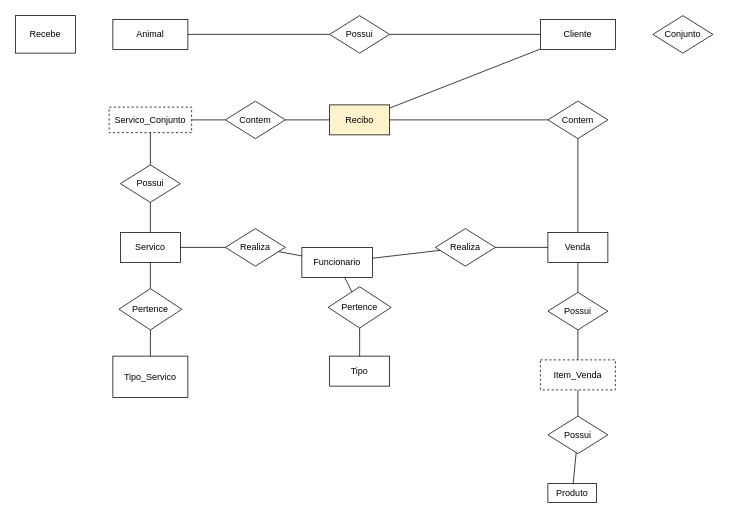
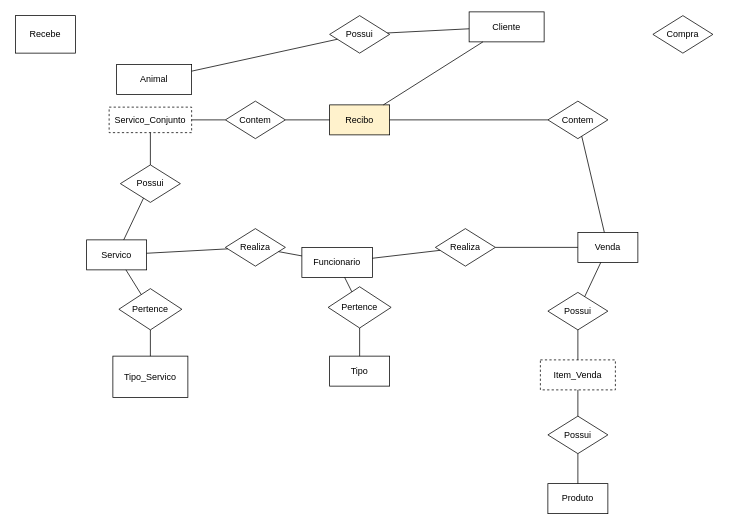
  <mxCell id="0" />
  <mxCell id="1" parent="0" />
  <mxCell id="2" value="Recibo" style="rounded=0;whiteSpace=wrap;html=1;fillColor=#fff2cc;" vertex="1" parent="1"><mxGeometry x="439" y="139" width="80" height="40" as="geometry" /></mxCell>
  <mxCell id="3" value="Funcionario" style="rounded=0;whiteSpace=wrap;html=1;" vertex="1" parent="1"><mxGeometry x="402" y="329" width="94" height="40" as="geometry" /></mxCell>
  <mxCell id="4" value="Tipo" style="rounded=0;whiteSpace=wrap;html=1;" vertex="1" parent="1"><mxGeometry x="439" y="474" width="80" height="40" as="geometry" /></mxCell>
- <mxCell id="5" value="Venda" style="rounded=0;whiteSpace=wrap;html=1;" vertex="1" parent="1"><mxGeometry x="730" y="309" width="80" height="40" as="geometry" /></mxCell>
+ <mxCell id="5" value="Venda" style="rounded=0;whiteSpace=wrap;html=1;" vertex="1" parent="1"><mxGeometry x="770" y="309" width="80" height="40" as="geometry" /></mxCell>
  <mxCell id="6" value="Item_Venda" style="rounded=0;whiteSpace=wrap;html=1;dashed=1;" vertex="1" parent="1"><mxGeometry x="720" y="479" width="100" height="40" as="geometry" /></mxCell>
- <mxCell id="7" value="Produto" style="rounded=0;whiteSpace=wrap;html=1;" vertex="1" parent="1"><mxGeometry x="730" y="644" width="65" height="25" as="geometry" /></mxCell>
- <mxCell id="8" value="Servico" style="rounded=0;whiteSpace=wrap;html=1;" vertex="1" parent="1"><mxGeometry x="160" y="309" width="80" height="40" as="geometry" /></mxCell>
+ <mxCell id="7" value="Produto" style="rounded=0;whiteSpace=wrap;html=1;" vertex="1" parent="1"><mxGeometry x="730" y="644" width="80" height="40" as="geometry" /></mxCell>
+ <mxCell id="8" value="Servico" style="rounded=0;whiteSpace=wrap;html=1;" vertex="1" parent="1"><mxGeometry x="115" y="319" width="80" height="40" as="geometry" /></mxCell>
  <mxCell id="9" value="Tipo_Servico" style="rounded=0;whiteSpace=wrap;html=1;" vertex="1" parent="1"><mxGeometry x="150" y="474" width="100" height="55" as="geometry" /></mxCell>
  <mxCell id="10" value="Servico_Conjunto" style="rounded=0;whiteSpace=wrap;html=1;dashed=1;" vertex="1" parent="1"><mxGeometry x="145" y="142" width="110" height="34" as="geometry" /></mxCell>
- <mxCell id="11" value="Animal" style="rounded=0;whiteSpace=wrap;html=1;" vertex="1" parent="1"><mxGeometry x="150" y="25" width="100" height="40" as="geometry" /></mxCell>
- <mxCell id="12" value="Cliente" style="rounded=0;whiteSpace=wrap;html=1;" vertex="1" parent="1"><mxGeometry x="720" y="25" width="100" height="40" as="geometry" /></mxCell>
+ <mxCell id="11" value="Animal" style="rounded=0;whiteSpace=wrap;html=1;" vertex="1" parent="1"><mxGeometry x="155" y="85" width="100" height="40" as="geometry" /></mxCell>
+ <mxCell id="12" value="Cliente" style="rounded=0;whiteSpace=wrap;html=1;" vertex="1" parent="1"><mxGeometry x="625" y="15" width="100" height="40" as="geometry" /></mxCell>
  <mxCell id="13" value="Possui" style="rhombus;whiteSpace=wrap;html=1;" vertex="1" parent="1"><mxGeometry x="730" y="554" width="80" height="50" as="geometry" /></mxCell>
  <mxCell id="14" value="" style="endArrow=none;html=1;rounded=0;" edge="1" parent="1" source="13" target="6"><mxGeometry width="50" height="50" relative="1" as="geometry"><mxPoint x="550" y="529" as="sourcePoint" /><mxPoint x="600" y="479" as="targetPoint" /></mxGeometry></mxCell>
  <mxCell id="15" value="" style="endArrow=none;html=1;rounded=0;" edge="1" parent="1" source="13" target="7"><mxGeometry width="50" height="50" relative="1" as="geometry"><mxPoint x="550" y="529" as="sourcePoint" /><mxPoint x="600" y="479" as="targetPoint" /></mxGeometry></mxCell>
  <mxCell id="16" value="Possui" style="rhombus;whiteSpace=wrap;html=1;" vertex="1" parent="1"><mxGeometry x="730" y="389" width="80" height="50" as="geometry" /></mxCell>
  <mxCell id="17" value="" style="endArrow=none;html=1;rounded=0;" edge="1" parent="1" source="6" target="16"><mxGeometry width="50" height="50" relative="1" as="geometry"><mxPoint x="550" y="509" as="sourcePoint" /><mxPoint x="600" y="459" as="targetPoint" /></mxGeometry></mxCell>
  <mxCell id="18" value="" style="endArrow=none;html=1;rounded=0;" edge="1" parent="1" source="16" target="5"><mxGeometry width="50" height="50" relative="1" as="geometry"><mxPoint x="550" y="509" as="sourcePoint" /><mxPoint x="600" y="459" as="targetPoint" /></mxGeometry></mxCell>
  <mxCell id="19" value="Pertence" style="rhombus;whiteSpace=wrap;html=1;" vertex="1" parent="1"><mxGeometry x="437" y="381.5" width="84" height="55" as="geometry" /></mxCell>
  <mxCell id="20" value="" style="endArrow=none;html=1;rounded=0;" edge="1" parent="1" source="3" target="19"><mxGeometry width="50" height="50" relative="1" as="geometry"><mxPoint x="455" y="334" as="sourcePoint" /><mxPoint x="505" y="284" as="targetPoint" /></mxGeometry></mxCell>
  <mxCell id="21" value="" style="endArrow=none;html=1;rounded=0;" edge="1" parent="1" source="19" target="4"><mxGeometry width="50" height="50" relative="1" as="geometry"><mxPoint x="455" y="334" as="sourcePoint" /><mxPoint x="505" y="284" as="targetPoint" /></mxGeometry></mxCell>
  <mxCell id="22" value="Pertence" style="rhombus;whiteSpace=wrap;html=1;" vertex="1" parent="1"><mxGeometry x="158" y="384" width="84" height="55" as="geometry" /></mxCell>
  <mxCell id="23" value="" style="endArrow=none;html=1;rounded=0;" edge="1" parent="1" source="22" target="8"><mxGeometry width="50" height="50" relative="1" as="geometry"><mxPoint x="380" y="334" as="sourcePoint" /><mxPoint x="430" y="284" as="targetPoint" /></mxGeometry></mxCell>
  <mxCell id="24" value="" style="endArrow=none;html=1;rounded=0;" edge="1" parent="1" source="9" target="22"><mxGeometry width="50" height="50" relative="1" as="geometry"><mxPoint x="380" y="334" as="sourcePoint" /><mxPoint x="430" y="284" as="targetPoint" /></mxGeometry></mxCell>
  <mxCell id="25" value="Possui" style="rhombus;whiteSpace=wrap;html=1;" vertex="1" parent="1"><mxGeometry x="160" y="219" width="80" height="50" as="geometry" /></mxCell>
  <mxCell id="26" value="" style="endArrow=none;html=1;rounded=0;" edge="1" parent="1" source="25" target="10"><mxGeometry width="50" height="50" relative="1" as="geometry"><mxPoint x="300" y="234" as="sourcePoint" /><mxPoint x="430" y="184" as="targetPoint" /></mxGeometry></mxCell>
  <mxCell id="27" value="" style="endArrow=none;html=1;rounded=0;" edge="1" parent="1" source="25" target="8"><mxGeometry width="50" height="50" relative="1" as="geometry"><mxPoint x="380" y="234" as="sourcePoint" /><mxPoint x="430" y="184" as="targetPoint" /></mxGeometry></mxCell>
  <mxCell id="28" value="Recebe" style="whiteSpace=wrap;html=1;rounded=0;" vertex="1" parent="1"><mxGeometry x="20" y="20" width="80" height="50" as="geometry" /></mxCell>
  <mxCell id="29" value="Possui" style="rhombus;whiteSpace=wrap;html=1;" vertex="1" parent="1"><mxGeometry x="439" y="20" width="80" height="50" as="geometry" /></mxCell>
  <mxCell id="30" value="" style="endArrow=none;html=1;rounded=0;" edge="1" parent="1" source="29" target="12"><mxGeometry width="50" height="50" relative="1" as="geometry"><mxPoint x="340" y="195" as="sourcePoint" /><mxPoint x="390" y="145" as="targetPoint" /></mxGeometry></mxCell>
  <mxCell id="31" value="" style="endArrow=none;html=1;rounded=0;" edge="1" parent="1" source="11" target="29"><mxGeometry width="50" height="50" relative="1" as="geometry"><mxPoint x="340" y="195" as="sourcePoint" /><mxPoint x="390" y="145" as="targetPoint" /></mxGeometry></mxCell>
- <mxCell id="32" value="Conjunto" style="rhombus;whiteSpace=wrap;html=1;" vertex="1" parent="1"><mxGeometry x="870" y="20" width="80" height="50" as="geometry" /></mxCell>
+ <mxCell id="32" value="Compra" style="rhombus;whiteSpace=wrap;html=1;" vertex="1" parent="1"><mxGeometry x="870" y="20" width="80" height="50" as="geometry" /></mxCell>
  <mxCell id="33" value="" style="endArrow=none;html=1;rounded=0;" edge="1" parent="1" source="12" target="2"><mxGeometry width="50" height="50" relative="1" as="geometry"><mxPoint x="470" y="75" as="sourcePoint" /><mxPoint x="520" y="25" as="targetPoint" /></mxGeometry></mxCell>
  <mxCell id="34" value="Realiza" style="rhombus;whiteSpace=wrap;html=1;" vertex="1" parent="1"><mxGeometry x="300" y="304" width="80" height="50" as="geometry" /></mxCell>
  <mxCell id="35" value="Realiza" style="rhombus;whiteSpace=wrap;html=1;" vertex="1" parent="1"><mxGeometry x="580" y="304" width="80" height="50" as="geometry" /></mxCell>
  <mxCell id="36" value="" style="endArrow=none;html=1;rounded=0;" edge="1" parent="1" source="34" target="8"><mxGeometry width="50" height="50" relative="1" as="geometry"><mxPoint x="470" y="305" as="sourcePoint" /><mxPoint x="520" y="255" as="targetPoint" /></mxGeometry></mxCell>
  <mxCell id="37" value="" style="endArrow=none;html=1;rounded=0;" edge="1" parent="1" source="34" target="3"><mxGeometry width="50" height="50" relative="1" as="geometry"><mxPoint x="470" y="305" as="sourcePoint" /><mxPoint x="520" y="255" as="targetPoint" /></mxGeometry></mxCell>
  <mxCell id="38" value="" style="endArrow=none;html=1;rounded=0;" edge="1" parent="1" source="3" target="35"><mxGeometry width="50" height="50" relative="1" as="geometry"><mxPoint x="470" y="305" as="sourcePoint" /><mxPoint x="520" y="255" as="targetPoint" /></mxGeometry></mxCell>
  <mxCell id="39" value="" style="endArrow=none;html=1;rounded=0;" edge="1" parent="1" source="35" target="5"><mxGeometry width="50" height="50" relative="1" as="geometry"><mxPoint x="470" y="305" as="sourcePoint" /><mxPoint x="520" y="255" as="targetPoint" /></mxGeometry></mxCell>
  <mxCell id="40" value="Contem" style="rhombus;whiteSpace=wrap;html=1;" vertex="1" parent="1"><mxGeometry x="730" y="134" width="80" height="50" as="geometry" /></mxCell>
  <mxCell id="41" value="Contem" style="rhombus;whiteSpace=wrap;html=1;" vertex="1" parent="1"><mxGeometry x="300" y="134" width="80" height="50" as="geometry" /></mxCell>
  <mxCell id="42" value="" style="endArrow=none;html=1;rounded=0;" edge="1" parent="1" source="2" target="40"><mxGeometry width="50" height="50" relative="1" as="geometry"><mxPoint x="470" y="305" as="sourcePoint" /><mxPoint x="520" y="255" as="targetPoint" /></mxGeometry></mxCell>
  <mxCell id="43" value="" style="endArrow=none;html=1;rounded=0;" edge="1" parent="1" source="40" target="5"><mxGeometry width="50" height="50" relative="1" as="geometry"><mxPoint x="470" y="305" as="sourcePoint" /><mxPoint x="520" y="255" as="targetPoint" /></mxGeometry></mxCell>
  <mxCell id="44" value="" style="endArrow=none;html=1;rounded=0;" edge="1" parent="1" source="41" target="2"><mxGeometry width="50" height="50" relative="1" as="geometry"><mxPoint x="470" y="305" as="sourcePoint" /><mxPoint x="520" y="255" as="targetPoint" /></mxGeometry></mxCell>
  <mxCell id="45" value="" style="endArrow=none;html=1;rounded=0;" edge="1" parent="1" source="41" target="10"><mxGeometry width="50" height="50" relative="1" as="geometry"><mxPoint x="470" y="305" as="sourcePoint" /><mxPoint x="520" y="255" as="targetPoint" /></mxGeometry></mxCell>
